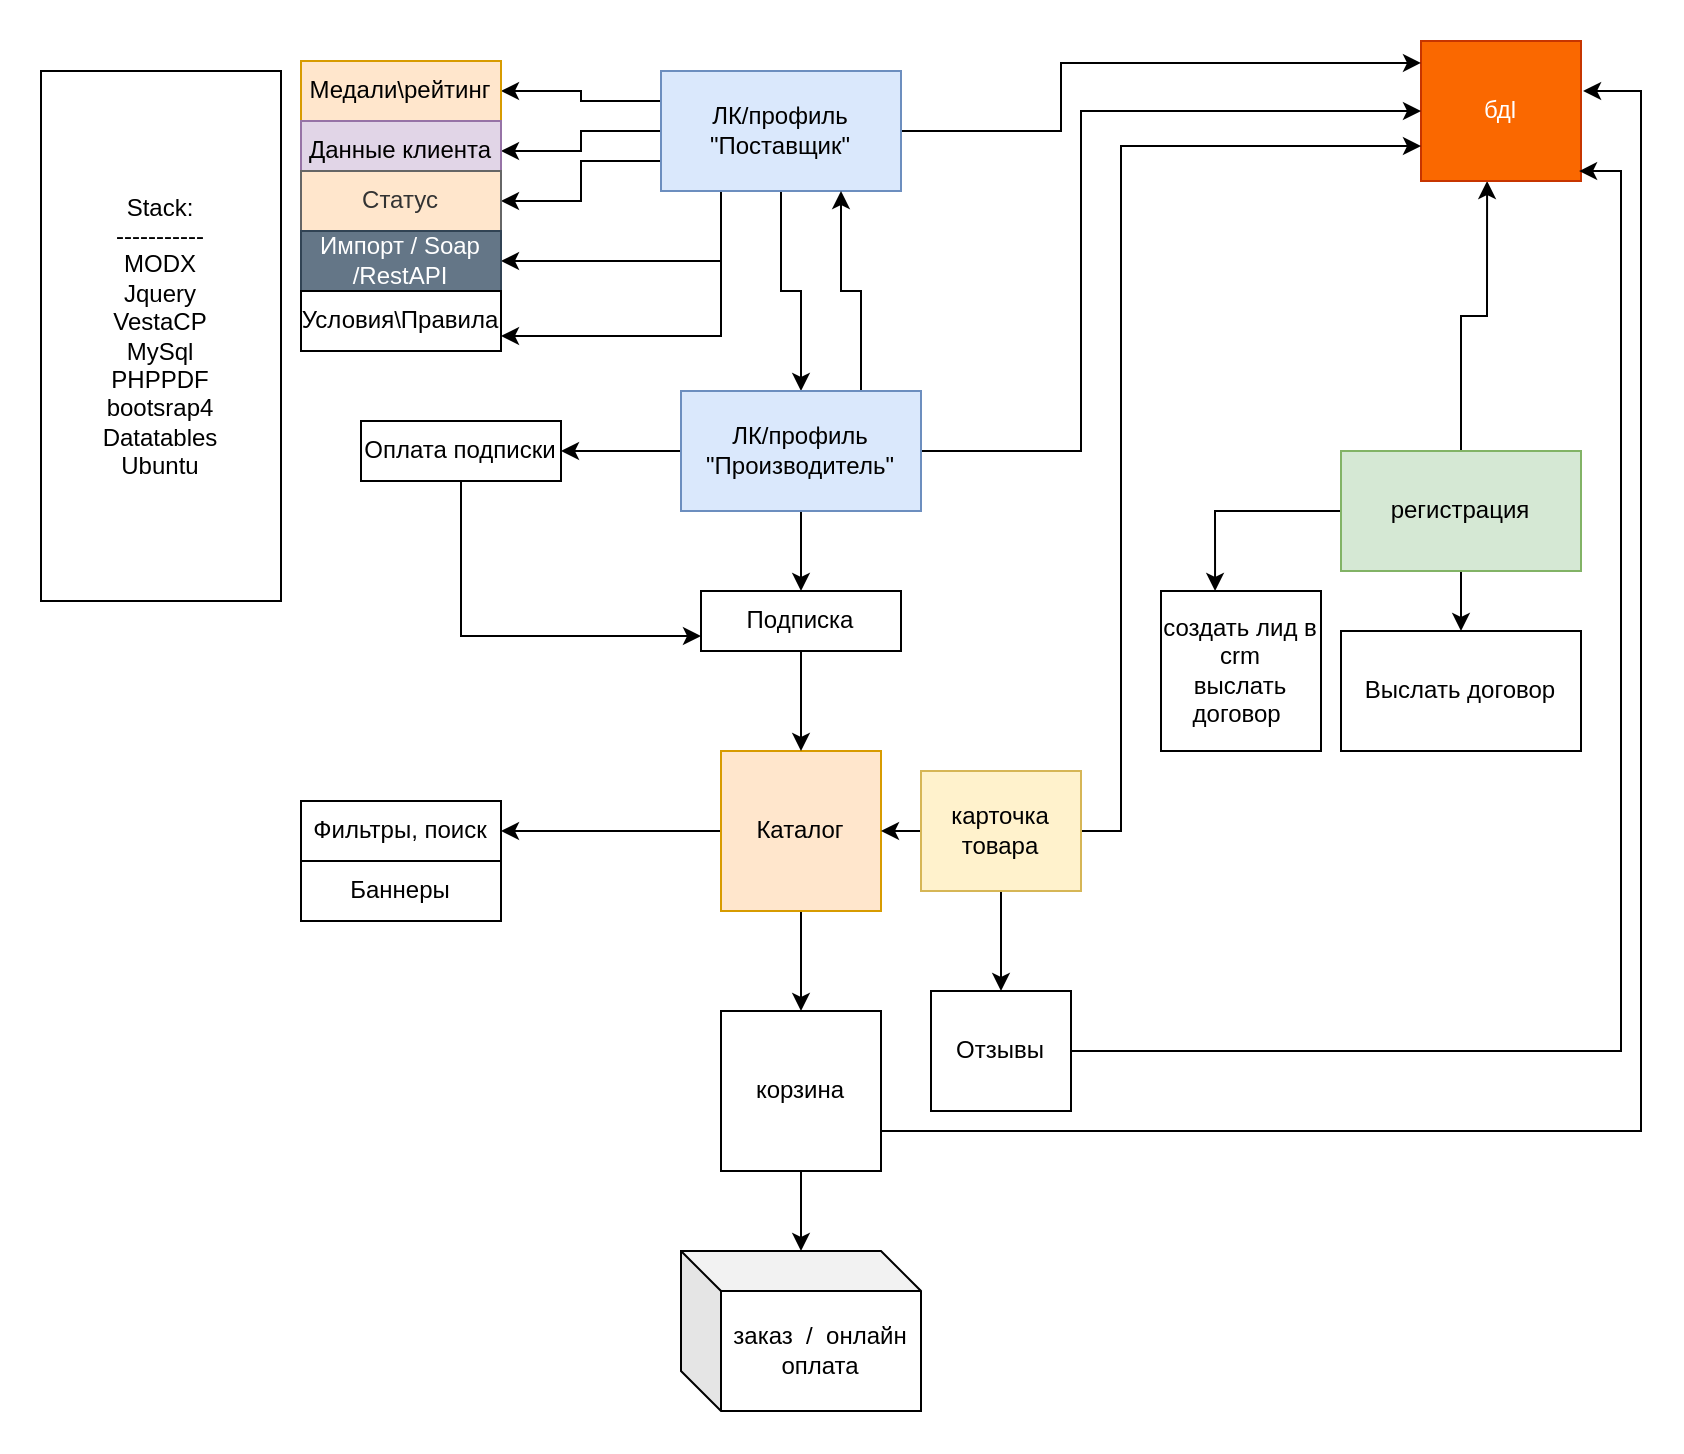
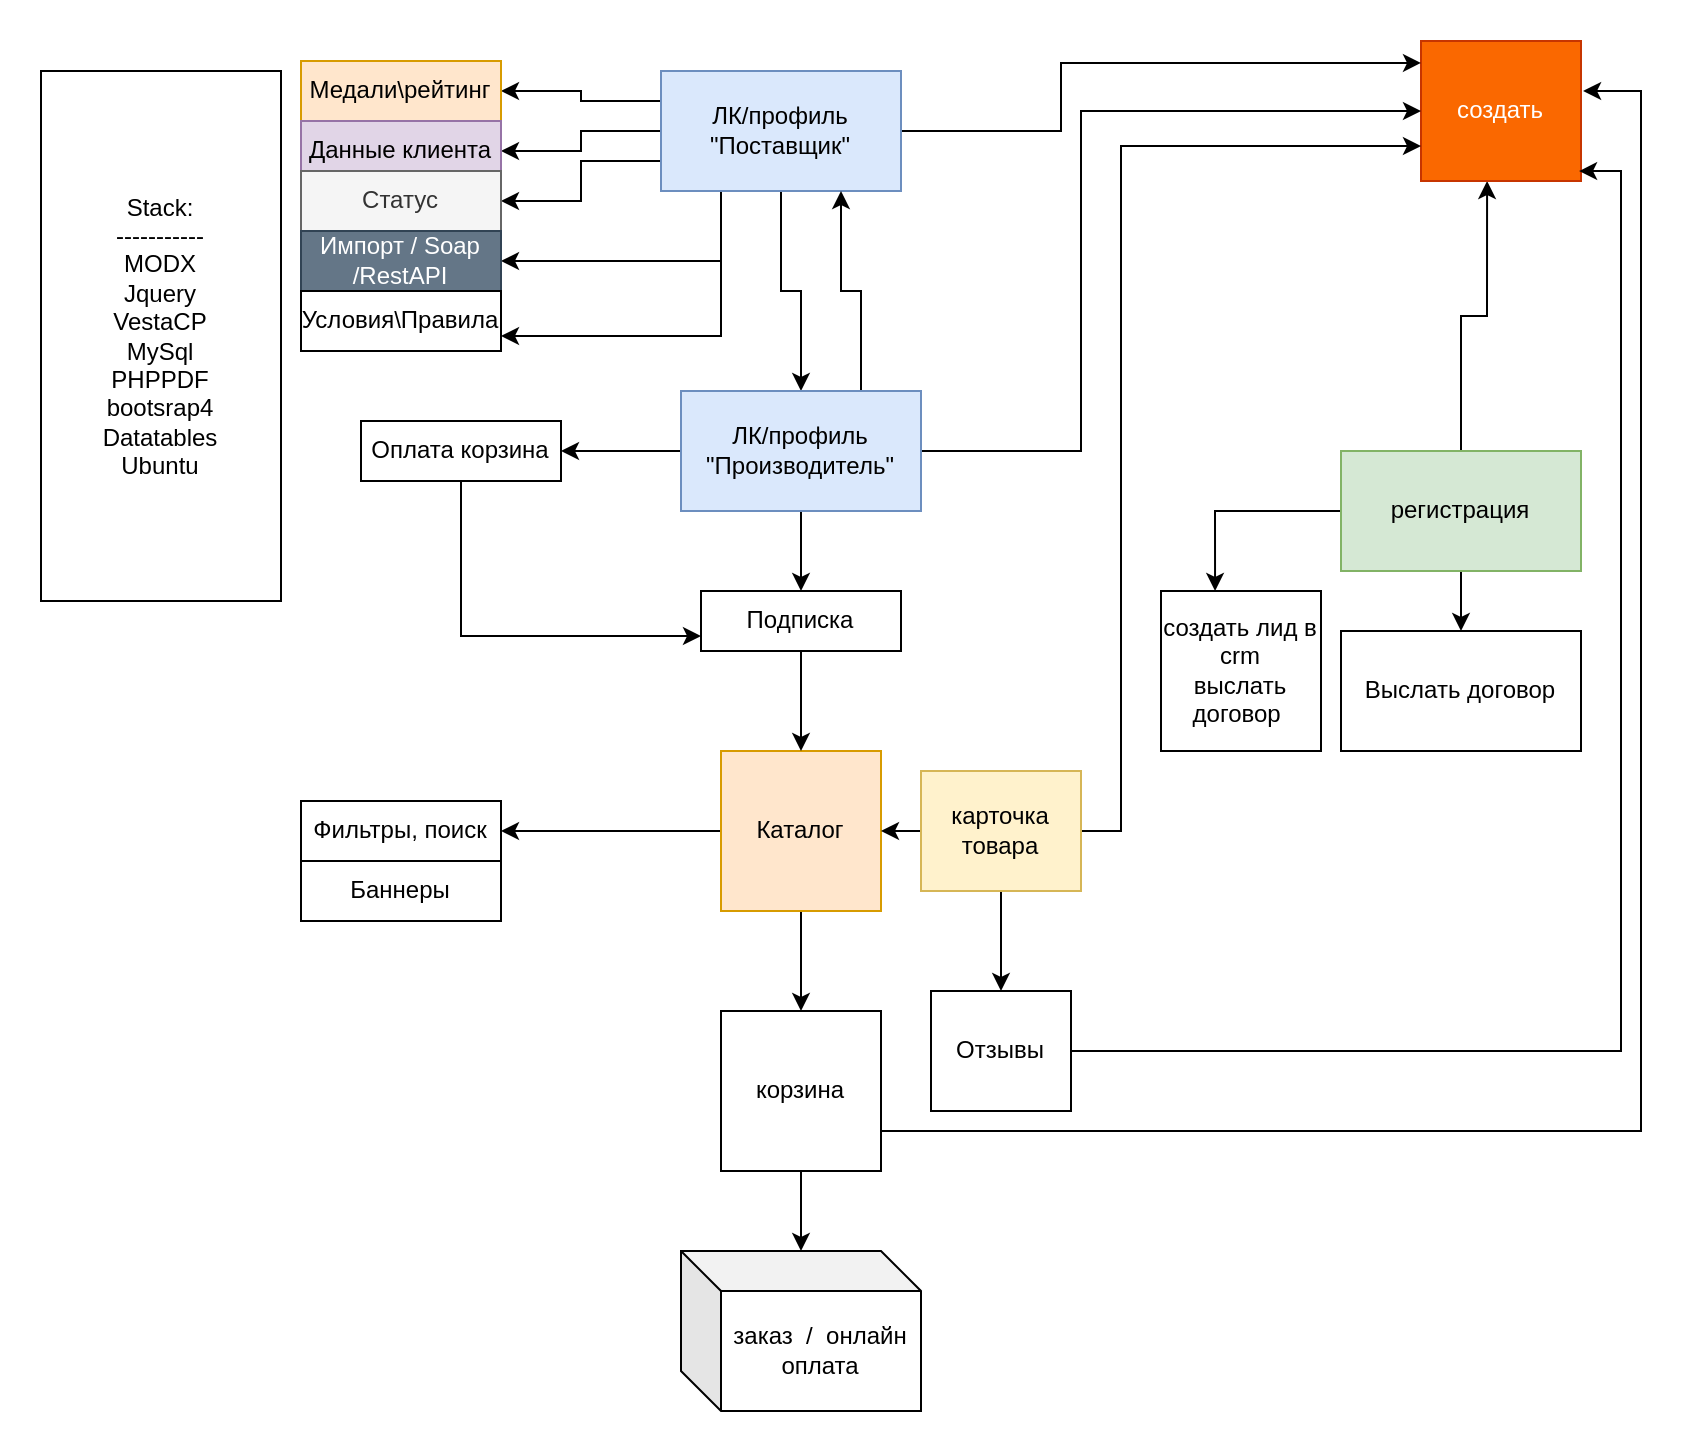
  <mxCell id="0" />
  <mxCell id="1" parent="0" />
  <mxCell id="2" style="edgeStyle=orthogonalEdgeStyle;rounded=0;orthogonalLoop=1;jettySize=auto;html=1;exitX=0;exitY=0.5;exitDx=0;exitDy=0;entryX=0.338;entryY=0;entryDx=0;entryDy=0;entryPerimeter=0;" edge="1" parent="1" source="5" target="19"><mxGeometry relative="1" as="geometry" /></mxCell>
  <mxCell id="3" style="edgeStyle=orthogonalEdgeStyle;rounded=0;orthogonalLoop=1;jettySize=auto;html=1;exitX=0.5;exitY=1;exitDx=0;exitDy=0;" edge="1" parent="1" source="5" target="18"><mxGeometry relative="1" as="geometry" /></mxCell>
  <mxCell id="4" style="edgeStyle=orthogonalEdgeStyle;rounded=0;orthogonalLoop=1;jettySize=auto;html=1;exitX=0.5;exitY=0;exitDx=0;exitDy=0;entryX=0.413;entryY=1;entryDx=0;entryDy=0;entryPerimeter=0;" edge="1" parent="1" source="5" target="6"><mxGeometry relative="1" as="geometry" /></mxCell>
  <mxCell id="5" value="регистрация" style="rounded=0;whiteSpace=wrap;html=1;fillColor=#d5e8d4;strokeColor=#82b366;" vertex="1" parent="1"><mxGeometry x="670" y="225" width="120" height="60" as="geometry" /></mxCell>
- <mxCell id="6" value="бдl" style="rounded=0;whiteSpace=wrap;html=1;fillColor=#fa6800;strokeColor=#C73500;fontColor=#ffffff;" vertex="1" parent="1"><mxGeometry x="710" width="80" height="70" as="geometry" y="20" /></mxCell>
+ <mxCell id="6" value="создать" style="rounded=0;whiteSpace=wrap;html=1;fillColor=#fa6800;strokeColor=#C73500;fontColor=#ffffff;" vertex="1" parent="1"><mxGeometry x="710" width="80" height="70" as="geometry" y="20" /></mxCell>
  <mxCell id="7" style="edgeStyle=orthogonalEdgeStyle;rounded=0;orthogonalLoop=1;jettySize=auto;html=1;exitX=0;exitY=0.25;exitDx=0;exitDy=0;entryX=1;entryY=0.5;entryDx=0;entryDy=0;" edge="1" parent="1" source="14" target="15"><mxGeometry relative="1" as="geometry"><mxPoint x="330" y="35" as="targetPoint" /></mxGeometry></mxCell>
  <mxCell id="8" style="edgeStyle=orthogonalEdgeStyle;rounded=0;orthogonalLoop=1;jettySize=auto;html=1;exitX=0;exitY=0.5;exitDx=0;exitDy=0;entryX=1;entryY=0.5;entryDx=0;entryDy=0;" edge="1" parent="1" source="14" target="16"><mxGeometry relative="1" as="geometry" /></mxCell>
  <mxCell id="9" style="edgeStyle=orthogonalEdgeStyle;rounded=0;orthogonalLoop=1;jettySize=auto;html=1;exitX=0;exitY=0.75;exitDx=0;exitDy=0;entryX=1;entryY=0.5;entryDx=0;entryDy=0;" edge="1" parent="1" source="14" target="17"><mxGeometry relative="1" as="geometry" /></mxCell>
  <mxCell id="10" style="edgeStyle=orthogonalEdgeStyle;rounded=0;orthogonalLoop=1;jettySize=auto;html=1;exitX=0.5;exitY=1;exitDx=0;exitDy=0;entryX=0.5;entryY=0;entryDx=0;entryDy=0;" edge="1" parent="1" source="14" target="25"><mxGeometry relative="1" as="geometry" /></mxCell>
  <mxCell id="11" style="edgeStyle=orthogonalEdgeStyle;rounded=0;orthogonalLoop=1;jettySize=auto;html=1;exitX=1;exitY=0.5;exitDx=0;exitDy=0;entryX=0;entryY=0.157;entryDx=0;entryDy=0;entryPerimeter=0;" edge="1" parent="1" source="14" target="6"><mxGeometry relative="1" as="geometry"><Array as="points"><mxPoint x="530" y="65" /><mxPoint x="530" y="31" /></Array></mxGeometry></mxCell>
  <mxCell id="12" style="edgeStyle=orthogonalEdgeStyle;rounded=0;orthogonalLoop=1;jettySize=auto;html=1;exitX=0.25;exitY=1;exitDx=0;exitDy=0;entryX=1;entryY=0.5;entryDx=0;entryDy=0;" edge="1" parent="1" source="14" target="26"><mxGeometry relative="1" as="geometry" /></mxCell>
  <mxCell id="13" style="edgeStyle=orthogonalEdgeStyle;rounded=0;orthogonalLoop=1;jettySize=auto;html=1;exitX=0.25;exitY=1;exitDx=0;exitDy=0;entryX=1;entryY=0.75;entryDx=0;entryDy=0;" edge="1" parent="1" source="14" target="27"><mxGeometry relative="1" as="geometry" /></mxCell>
  <mxCell id="14" value="ЛК/профиль &quot;Поставщик&quot;" style="rounded=0;whiteSpace=wrap;html=1;fillColor=#dae8fc;strokeColor=#6c8ebf;" vertex="1" parent="1"><mxGeometry x="330" y="35" width="120" height="60" as="geometry" /></mxCell>
  <mxCell id="15" value="Медали\рейтинг" style="rounded=0;whiteSpace=wrap;html=1;fillColor=#ffe6cc;strokeColor=#d79b00;" vertex="1" parent="1"><mxGeometry x="150" y="30" width="100" height="30" as="geometry" /></mxCell>
  <mxCell id="16" value="Данные клиента" style="rounded=0;whiteSpace=wrap;html=1;fillColor=#e1d5e7;strokeColor=#9673a6;" vertex="1" parent="1"><mxGeometry x="150" y="60" width="100" height="30" as="geometry" /></mxCell>
- <mxCell id="17" value="Статус" style="rounded=0;whiteSpace=wrap;html=1;fillColor=#ffe6cc;strokeColor=#666666;fontColor=#333333;" vertex="1" parent="1"><mxGeometry x="150" y="85" width="100" height="30" as="geometry" /></mxCell>
+ <mxCell id="17" value="Статус" style="rounded=0;whiteSpace=wrap;html=1;fillColor=#f5f5f5;strokeColor=#666666;fontColor=#333333;" vertex="1" parent="1"><mxGeometry x="150" y="85" width="100" height="30" as="geometry" /></mxCell>
  <mxCell id="18" value="Выслать договор" style="rounded=0;whiteSpace=wrap;html=1;" vertex="1" parent="1"><mxGeometry x="670" y="315" width="120" height="60" as="geometry" /></mxCell>
  <mxCell id="19" value="создать лид в crm&lt;br&gt;выслать договор&amp;nbsp;" style="whiteSpace=wrap;html=1;aspect=fixed;" vertex="1" parent="1"><mxGeometry x="580" y="295" width="80" height="80" as="geometry" /></mxCell>
  <mxCell id="20" value="Stack:&lt;br&gt;-----------&lt;br&gt;MODX&lt;br&gt;Jquery&lt;br&gt;VestaCP&lt;br&gt;MySql&lt;br&gt;PHPPDF&lt;br&gt;bootsrap4&lt;br&gt;Datatables&lt;br&gt;Ubuntu" style="rounded=0;whiteSpace=wrap;html=1;" vertex="1" parent="1"><mxGeometry x="20" y="35" width="120" height="265" as="geometry" /></mxCell>
  <mxCell id="21" style="edgeStyle=orthogonalEdgeStyle;rounded=0;orthogonalLoop=1;jettySize=auto;html=1;exitX=1;exitY=0.5;exitDx=0;exitDy=0;entryX=0;entryY=0.5;entryDx=0;entryDy=0;" edge="1" parent="1" source="25" target="6"><mxGeometry relative="1" as="geometry"><Array as="points"><mxPoint x="540" y="225" /><mxPoint x="540" y="55" /></Array></mxGeometry></mxCell>
  <mxCell id="22" style="edgeStyle=orthogonalEdgeStyle;rounded=0;orthogonalLoop=1;jettySize=auto;html=1;exitX=0.75;exitY=0;exitDx=0;exitDy=0;entryX=0.75;entryY=1;entryDx=0;entryDy=0;" edge="1" parent="1" source="25" target="14"><mxGeometry relative="1" as="geometry" /></mxCell>
  <mxCell id="23" style="edgeStyle=orthogonalEdgeStyle;rounded=0;orthogonalLoop=1;jettySize=auto;html=1;exitX=0.5;exitY=1;exitDx=0;exitDy=0;entryX=0.5;entryY=0;entryDx=0;entryDy=0;" edge="1" parent="1" source="25" target="40"><mxGeometry relative="1" as="geometry" /></mxCell>
  <mxCell id="24" style="edgeStyle=orthogonalEdgeStyle;rounded=0;orthogonalLoop=1;jettySize=auto;html=1;exitX=0;exitY=0.5;exitDx=0;exitDy=0;entryX=1;entryY=0.5;entryDx=0;entryDy=0;" edge="1" parent="1" source="25" target="42"><mxGeometry relative="1" as="geometry" /></mxCell>
  <mxCell id="25" value="ЛК/профиль &quot;Производитель&quot;" style="rounded=0;whiteSpace=wrap;html=1;fillColor=#dae8fc;strokeColor=#6c8ebf;" vertex="1" parent="1"><mxGeometry x="340" y="195" width="120" height="60" as="geometry" /></mxCell>
  <mxCell id="26" value="Импорт / Soap /RestAPI" style="rounded=0;whiteSpace=wrap;html=1;fillColor=#647687;strokeColor=#314354;fontColor=#ffffff;" vertex="1" parent="1"><mxGeometry x="150" y="115" width="100" height="30" as="geometry" /></mxCell>
  <mxCell id="27" value="Условия\Правила" style="rounded=0;whiteSpace=wrap;html=1;" vertex="1" parent="1"><mxGeometry x="150" y="145" width="100" height="30" as="geometry" /></mxCell>
  <mxCell id="28" style="edgeStyle=orthogonalEdgeStyle;rounded=0;orthogonalLoop=1;jettySize=auto;html=1;exitX=0.5;exitY=1;exitDx=0;exitDy=0;entryX=0.5;entryY=0;entryDx=0;entryDy=0;" edge="1" parent="1" source="31" target="34"><mxGeometry relative="1" as="geometry" /></mxCell>
  <mxCell id="29" style="edgeStyle=orthogonalEdgeStyle;rounded=0;orthogonalLoop=1;jettySize=auto;html=1;exitX=0;exitY=0.5;exitDx=0;exitDy=0;" edge="1" parent="1" source="31"><mxGeometry relative="1" as="geometry"><mxPoint x="250" y="415" as="targetPoint" /></mxGeometry></mxCell>
  <mxCell id="30" style="edgeStyle=orthogonalEdgeStyle;rounded=0;orthogonalLoop=1;jettySize=auto;html=1;exitX=1;exitY=0.5;exitDx=0;exitDy=0;entryX=0;entryY=0.75;entryDx=0;entryDy=0;" edge="1" parent="1" source="38" target="6"><mxGeometry relative="1" as="geometry"><Array as="points"><mxPoint x="560" y="415" /><mxPoint x="560" y="73" /></Array></mxGeometry></mxCell>
  <mxCell id="31" value="Каталог" style="whiteSpace=wrap;html=1;aspect=fixed;fillColor=#ffe6cc;strokeColor=#d79b00;" vertex="1" parent="1"><mxGeometry x="360" y="375" width="80" height="80" as="geometry" /></mxCell>
  <mxCell id="32" style="edgeStyle=orthogonalEdgeStyle;rounded=0;orthogonalLoop=1;jettySize=auto;html=1;exitX=0.5;exitY=1;exitDx=0;exitDy=0;" edge="1" parent="1" source="34" target="35"><mxGeometry relative="1" as="geometry" /></mxCell>
  <mxCell id="33" style="edgeStyle=orthogonalEdgeStyle;rounded=0;orthogonalLoop=1;jettySize=auto;html=1;exitX=1;exitY=0.75;exitDx=0;exitDy=0;entryX=1.013;entryY=0.357;entryDx=0;entryDy=0;entryPerimeter=0;" edge="1" parent="1" source="34" target="6"><mxGeometry relative="1" as="geometry"><Array as="points"><mxPoint x="820" y="565" /><mxPoint x="820" y="45" /></Array></mxGeometry></mxCell>
  <mxCell id="34" value="корзина" style="whiteSpace=wrap;html=1;aspect=fixed;" vertex="1" parent="1"><mxGeometry x="360" y="505" width="80" height="80" as="geometry" /></mxCell>
  <mxCell id="35" value="заказ&amp;nbsp; /&amp;nbsp; онлайн оплата" style="shape=cube;whiteSpace=wrap;html=1;boundedLbl=1;backgroundOutline=1;darkOpacity=0.05;darkOpacity2=0.1;" vertex="1" parent="1"><mxGeometry x="340" y="625" width="120" height="80" as="geometry" /></mxCell>
  <mxCell id="36" style="edgeStyle=orthogonalEdgeStyle;rounded=0;orthogonalLoop=1;jettySize=auto;html=1;exitX=0;exitY=0.5;exitDx=0;exitDy=0;entryX=1;entryY=0.5;entryDx=0;entryDy=0;" edge="1" parent="1" source="38" target="31"><mxGeometry relative="1" as="geometry" /></mxCell>
  <mxCell id="37" style="edgeStyle=orthogonalEdgeStyle;rounded=0;orthogonalLoop=1;jettySize=auto;html=1;exitX=0.5;exitY=1;exitDx=0;exitDy=0;" edge="1" parent="1" source="38"><mxGeometry relative="1" as="geometry"><mxPoint x="500" y="495" as="targetPoint" /></mxGeometry></mxCell>
  <mxCell id="38" value="карточка товара" style="rounded=0;whiteSpace=wrap;html=1;fillColor=#fff2cc;strokeColor=#d6b656;" vertex="1" parent="1"><mxGeometry x="460" y="385" width="80" height="60" as="geometry" /></mxCell>
  <mxCell id="39" style="edgeStyle=orthogonalEdgeStyle;rounded=0;orthogonalLoop=1;jettySize=auto;html=1;exitX=0.5;exitY=1;exitDx=0;exitDy=0;" edge="1" parent="1" source="40" target="31"><mxGeometry relative="1" as="geometry" /></mxCell>
  <mxCell id="40" value="Подписка" style="rounded=0;whiteSpace=wrap;html=1;" vertex="1" parent="1"><mxGeometry x="350" y="295" width="100" height="30" as="geometry" /></mxCell>
  <mxCell id="41" style="edgeStyle=orthogonalEdgeStyle;rounded=0;orthogonalLoop=1;jettySize=auto;html=1;exitX=0.5;exitY=1;exitDx=0;exitDy=0;entryX=0;entryY=0.75;entryDx=0;entryDy=0;" edge="1" parent="1" source="42" target="40"><mxGeometry relative="1" as="geometry" /></mxCell>
- <mxCell id="42" value="Оплата подписки" style="rounded=0;whiteSpace=wrap;html=1;" vertex="1" parent="1"><mxGeometry x="180" y="210" width="100" height="30" as="geometry" /></mxCell>
+ <mxCell id="42" value="Оплата корзина" style="rounded=0;whiteSpace=wrap;html=1;" vertex="1" parent="1"><mxGeometry x="180" y="210" width="100" height="30" as="geometry" /></mxCell>
  <mxCell id="43" value="Фильтры, поиск" style="rounded=0;whiteSpace=wrap;html=1;" vertex="1" parent="1"><mxGeometry x="150" y="400" width="100" height="30" as="geometry" /></mxCell>
  <mxCell id="44" value="Баннеры" style="rounded=0;whiteSpace=wrap;html=1;" vertex="1" parent="1"><mxGeometry x="150" y="430" width="100" height="30" as="geometry" /></mxCell>
  <mxCell id="45" style="edgeStyle=orthogonalEdgeStyle;rounded=0;orthogonalLoop=1;jettySize=auto;html=1;exitX=1;exitY=0.5;exitDx=0;exitDy=0;entryX=0.988;entryY=0.929;entryDx=0;entryDy=0;entryPerimeter=0;" edge="1" parent="1" source="46" target="6"><mxGeometry relative="1" as="geometry" /></mxCell>
  <mxCell id="46" value="Отзывы" style="rounded=0;whiteSpace=wrap;html=1;" vertex="1" parent="1"><mxGeometry x="465" y="495" width="70" height="60" as="geometry" /></mxCell>
